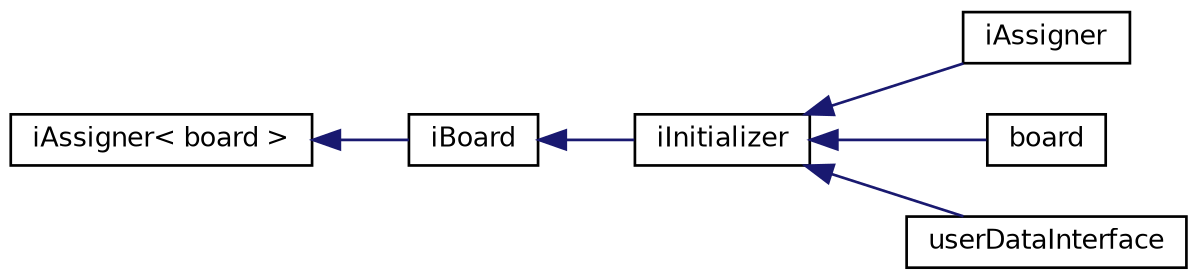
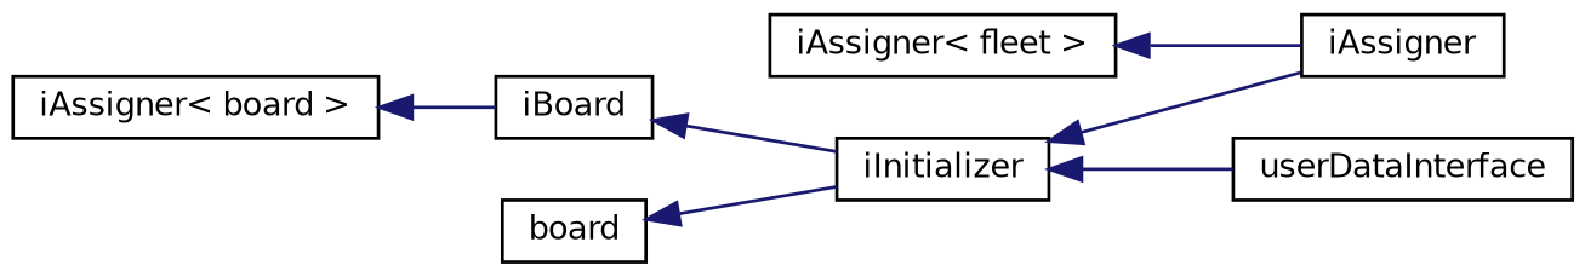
  digraph {
    rankdir=LR
    node [color=black fillcolor=white fontname=Helvetica fontsize=10 shape=record style=filled]
    edge [color=midnightblue dir=back fontname=Helvetica fontsize=10 labelfontname=Helvetica labelfontsize=10 style=solid]
    n1 [height=0.2 label="iAssigner\< board \>" width=0.4]
    n2 [height=0.2 label=iBoard width=0.4]
    n3 [height=0.2 label=iInitializer width=0.4]
+   n4 [height=0.2 label="iAssigner\< fleet \>" width=0.4]
    n5 [height=0.2 label=iAssigner width=0.4]
    n6 [height=0.2 label=board width=0.4]
    n7 [height=0.2 label=userDataInterface width=0.4]
    n1 -> n2
    n2 -> n3
    n3 -> n5
-   n3 -> n6
+   n6 -> n3
    n3 -> n7
+   n4 -> n5
  }
